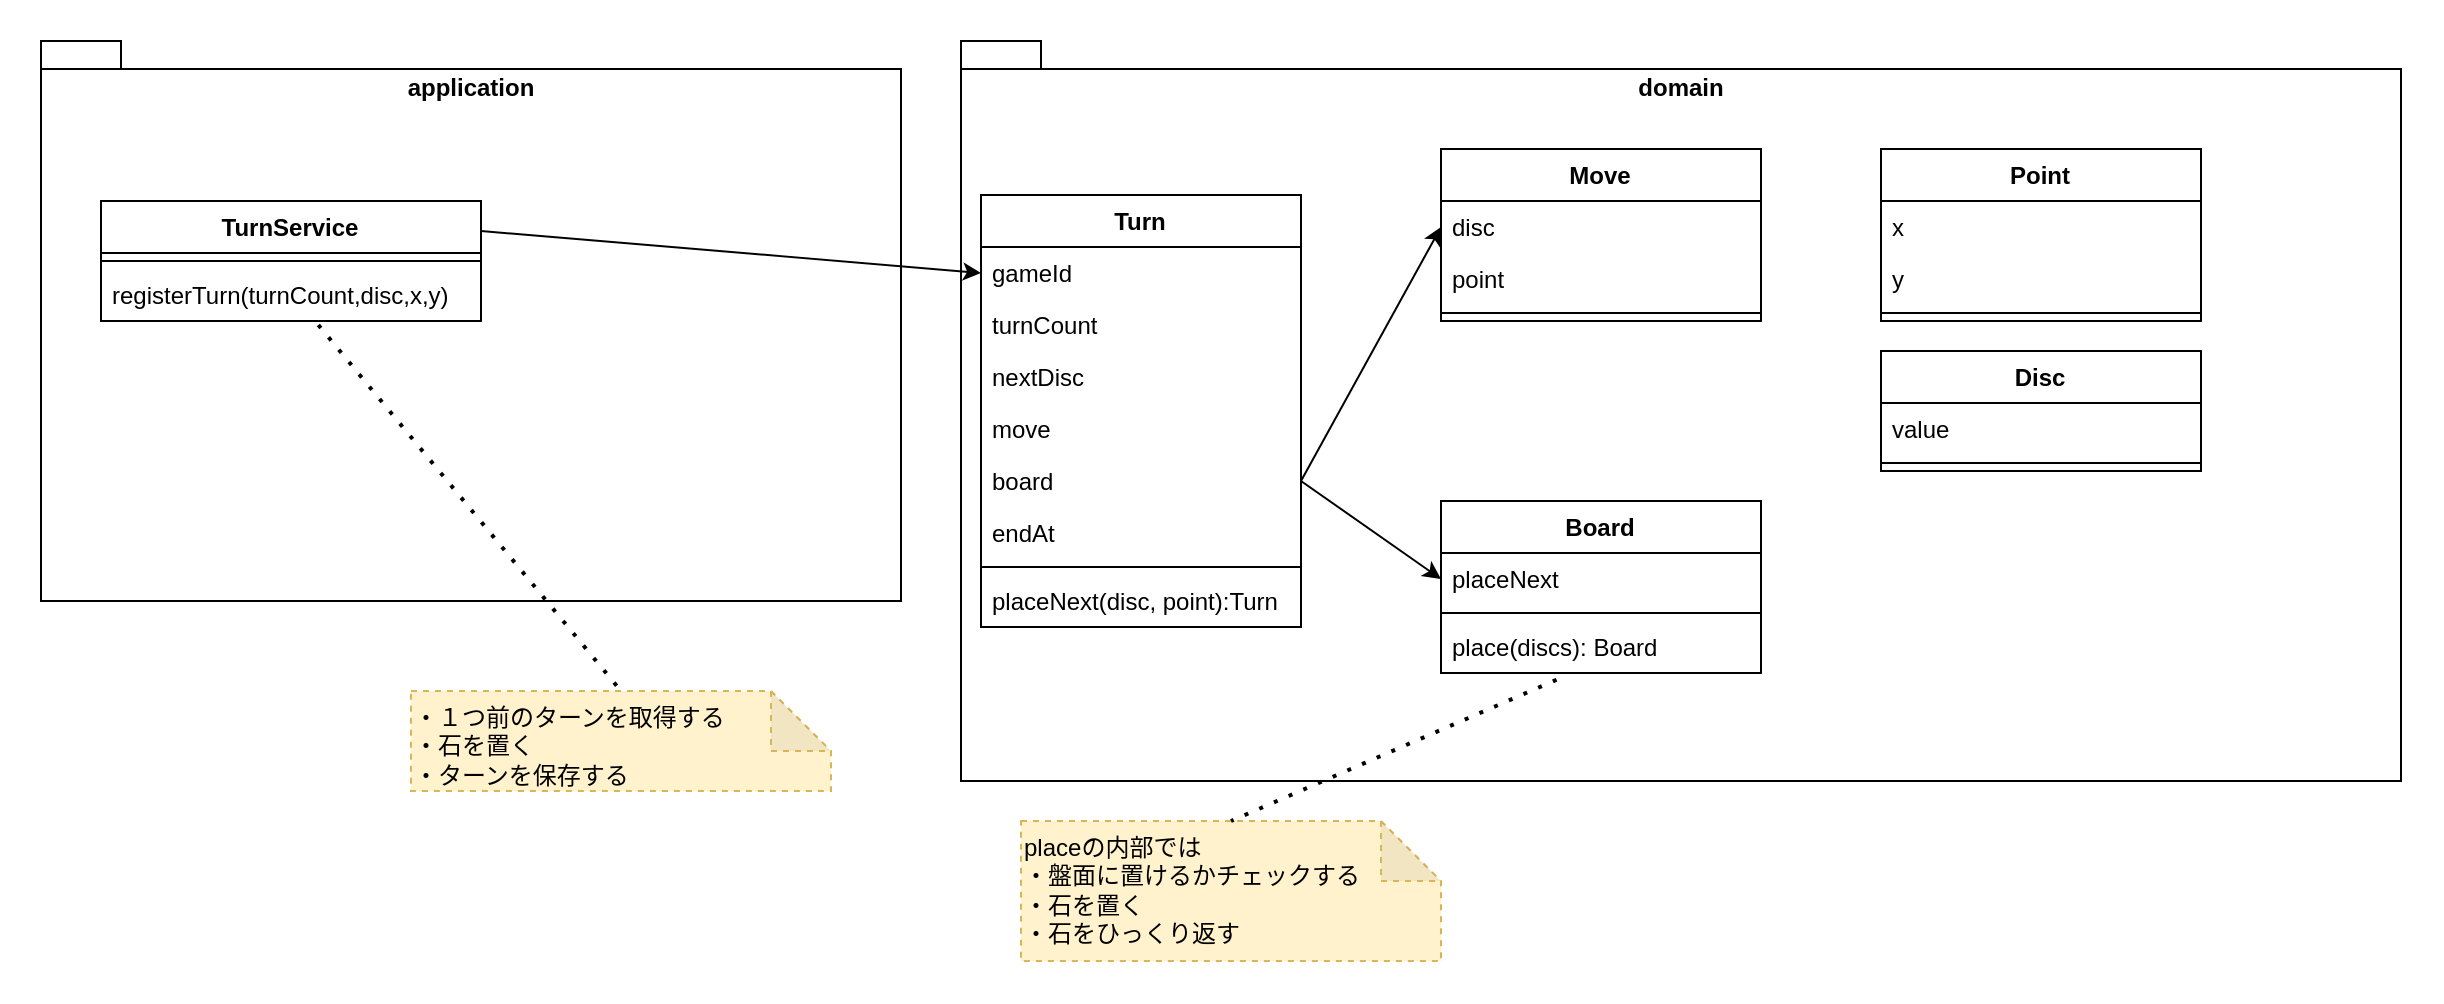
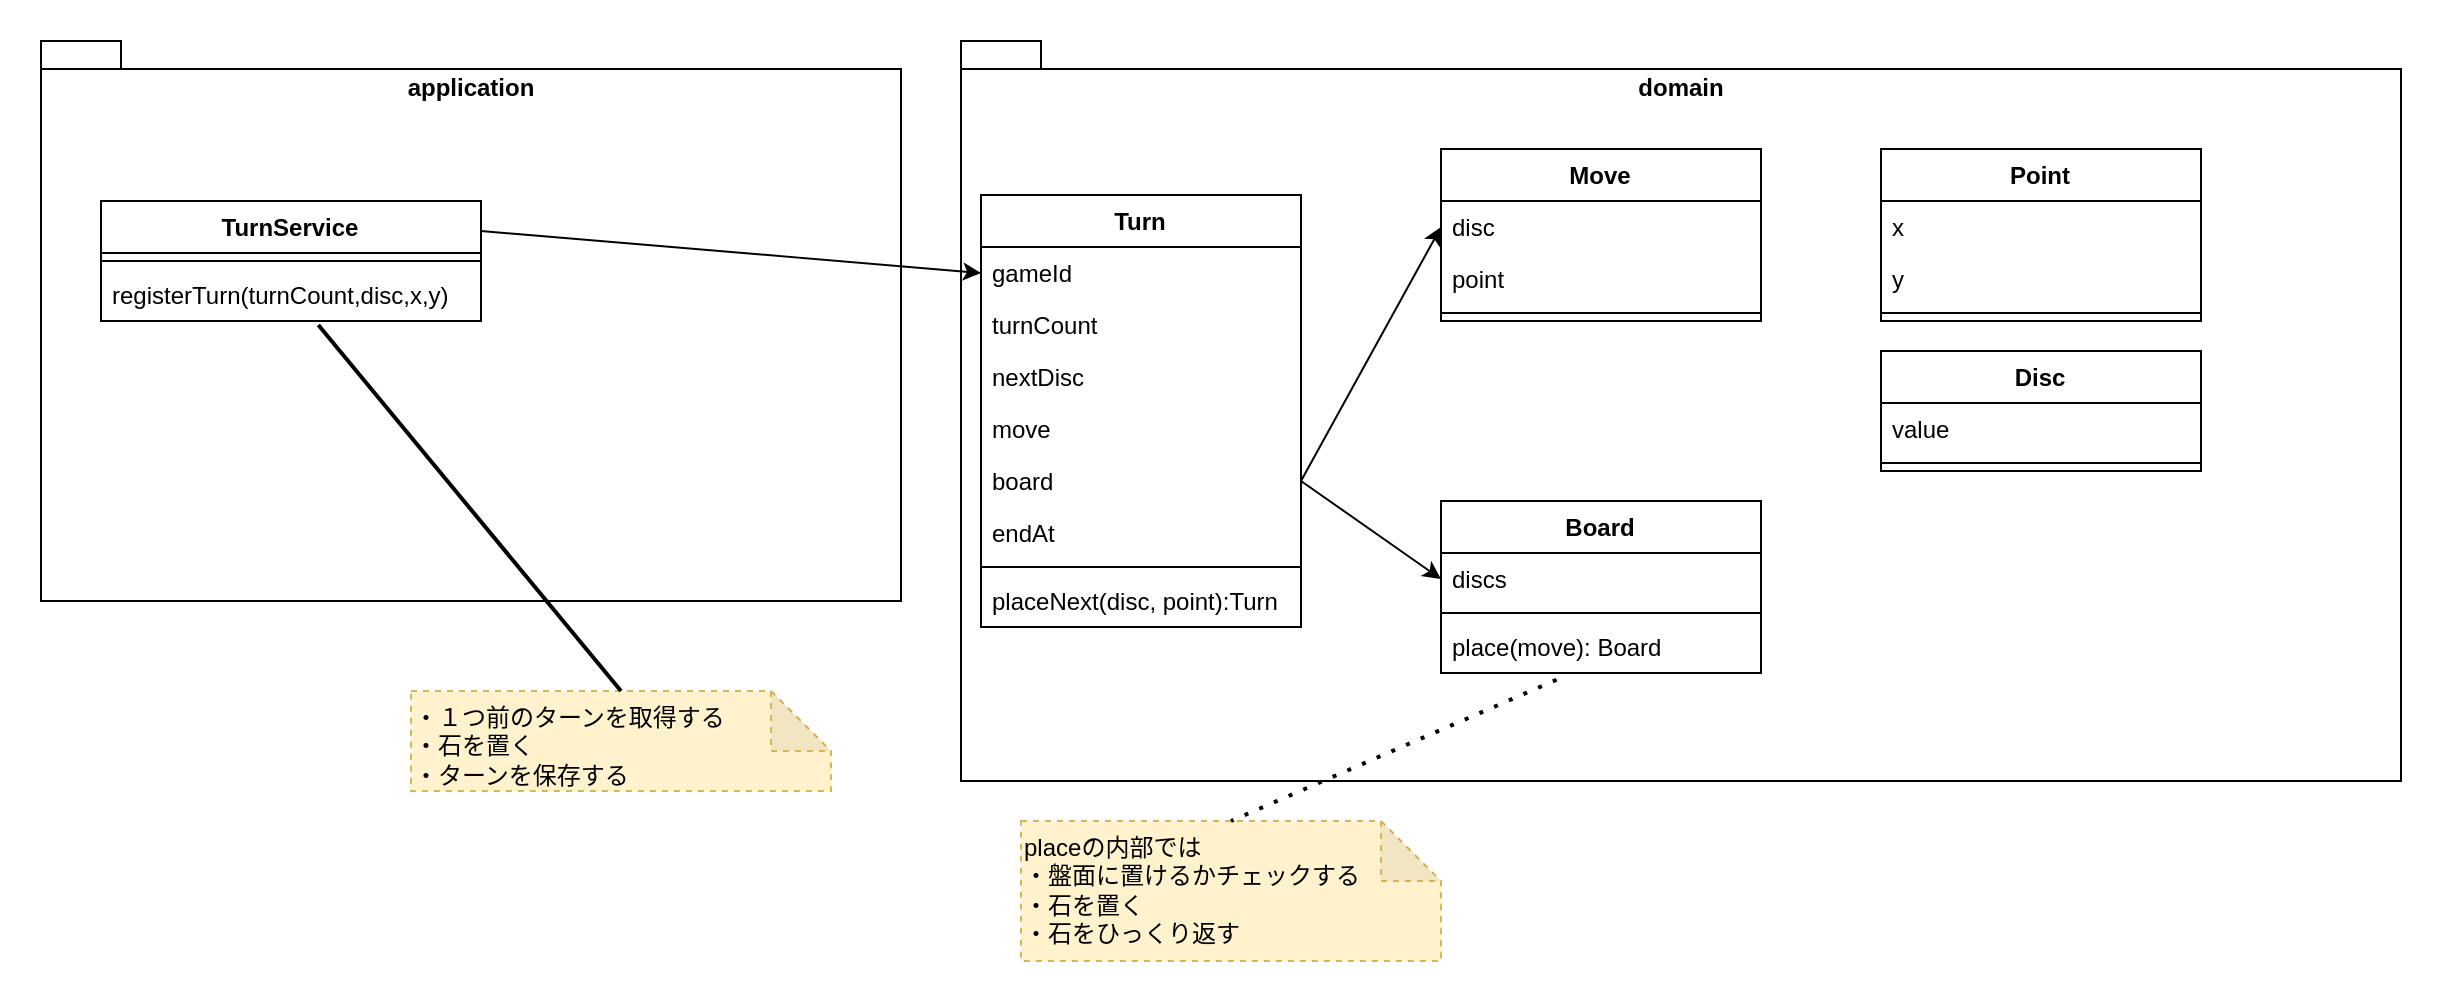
  <mxCell id="0" />
  <mxCell id="1" parent="0" />
  <mxCell id="2" value="application" style="shape=folder;fontStyle=1;spacingTop=10;tabWidth=40;tabHeight=14;tabPosition=left;html=1;fillColor=none;verticalAlign=top;" vertex="1" parent="1"><mxGeometry x="20" y="20" width="430" height="280" as="geometry" /></mxCell>
  <mxCell id="3" value="domain" style="shape=folder;fontStyle=1;spacingTop=10;tabWidth=40;tabHeight=14;tabPosition=left;html=1;fillColor=none;verticalAlign=top;" vertex="1" parent="1"><mxGeometry x="480" y="20" width="720" height="370" as="geometry" /></mxCell>
  <mxCell id="4" value="Turn" style="swimlane;fontStyle=1;align=center;verticalAlign=top;childLayout=stackLayout;horizontal=1;startSize=26;horizontalStack=0;resizeParent=1;resizeParentMax=0;resizeLast=0;collapsible=1;marginBottom=0;" vertex="1" parent="1"><mxGeometry x="490" y="97" width="160" height="216" as="geometry" /></mxCell>
  <mxCell id="5" value="gameId" style="text;strokeColor=none;fillColor=none;align=left;verticalAlign=top;spacingLeft=4;spacingRight=4;overflow=hidden;rotatable=0;points=[[0,0.5],[1,0.5]];portConstraint=eastwest;" vertex="1" parent="4"><mxGeometry y="26" width="160" height="26" as="geometry" /></mxCell>
  <mxCell id="6" value="turnCount" style="text;strokeColor=none;fillColor=none;align=left;verticalAlign=top;spacingLeft=4;spacingRight=4;overflow=hidden;rotatable=0;points=[[0,0.5],[1,0.5]];portConstraint=eastwest;" vertex="1" parent="4"><mxGeometry y="52" width="160" height="26" as="geometry" /></mxCell>
  <mxCell id="7" value="nextDisc" style="text;strokeColor=none;fillColor=none;align=left;verticalAlign=top;spacingLeft=4;spacingRight=4;overflow=hidden;rotatable=0;points=[[0,0.5],[1,0.5]];portConstraint=eastwest;" vertex="1" parent="4"><mxGeometry y="78" width="160" height="26" as="geometry" /></mxCell>
  <mxCell id="8" value="move" style="text;strokeColor=none;fillColor=none;align=left;verticalAlign=top;spacingLeft=4;spacingRight=4;overflow=hidden;rotatable=0;points=[[0,0.5],[1,0.5]];portConstraint=eastwest;" vertex="1" parent="4"><mxGeometry y="104" width="160" height="26" as="geometry" /></mxCell>
  <mxCell id="9" value="board" style="text;strokeColor=none;fillColor=none;align=left;verticalAlign=top;spacingLeft=4;spacingRight=4;overflow=hidden;rotatable=0;points=[[0,0.5],[1,0.5]];portConstraint=eastwest;" vertex="1" parent="4"><mxGeometry y="130" width="160" height="26" as="geometry" /></mxCell>
  <mxCell id="10" value="endAt" style="text;strokeColor=none;fillColor=none;align=left;verticalAlign=top;spacingLeft=4;spacingRight=4;overflow=hidden;rotatable=0;points=[[0,0.5],[1,0.5]];portConstraint=eastwest;" vertex="1" parent="4"><mxGeometry y="156" width="160" height="26" as="geometry" /></mxCell>
  <mxCell id="11" value="" style="line;strokeWidth=1;fillColor=none;align=left;verticalAlign=middle;spacingTop=-1;spacingLeft=3;spacingRight=3;rotatable=0;labelPosition=right;points=[];portConstraint=eastwest;strokeColor=inherit;" vertex="1" parent="4"><mxGeometry y="182" width="160" height="8" as="geometry" /></mxCell>
  <mxCell id="12" value="placeNext(disc, point):Turn" style="text;strokeColor=none;fillColor=none;align=left;verticalAlign=top;spacingLeft=4;spacingRight=4;overflow=hidden;rotatable=0;points=[[0,0.5],[1,0.5]];portConstraint=eastwest;" vertex="1" parent="4"><mxGeometry y="190" width="160" height="26" as="geometry" /></mxCell>
  <mxCell id="13" value="Move" style="swimlane;fontStyle=1;align=center;verticalAlign=top;childLayout=stackLayout;horizontal=1;startSize=26;horizontalStack=0;resizeParent=1;resizeParentMax=0;resizeLast=0;collapsible=1;marginBottom=0;" vertex="1" parent="1"><mxGeometry x="720" y="74" width="160" height="86" as="geometry" /></mxCell>
  <mxCell id="14" value="disc" style="text;strokeColor=none;fillColor=none;align=left;verticalAlign=top;spacingLeft=4;spacingRight=4;overflow=hidden;rotatable=0;points=[[0,0.5],[1,0.5]];portConstraint=eastwest;" vertex="1" parent="13"><mxGeometry y="26" width="160" height="26" as="geometry" /></mxCell>
  <mxCell id="15" value="point" style="text;strokeColor=none;fillColor=none;align=left;verticalAlign=top;spacingLeft=4;spacingRight=4;overflow=hidden;rotatable=0;points=[[0,0.5],[1,0.5]];portConstraint=eastwest;" vertex="1" parent="13"><mxGeometry y="52" width="160" height="26" as="geometry" /></mxCell>
  <mxCell id="16" value="" style="line;strokeWidth=1;fillColor=none;align=left;verticalAlign=middle;spacingTop=-1;spacingLeft=3;spacingRight=3;rotatable=0;labelPosition=right;points=[];portConstraint=eastwest;strokeColor=inherit;" vertex="1" parent="13"><mxGeometry y="78" width="160" height="8" as="geometry" /></mxCell>
  <mxCell id="17" value="Board" style="swimlane;fontStyle=1;align=center;verticalAlign=top;childLayout=stackLayout;horizontal=1;startSize=26;horizontalStack=0;resizeParent=1;resizeParentMax=0;resizeLast=0;collapsible=1;marginBottom=0;" vertex="1" parent="1"><mxGeometry x="720" y="250" width="160" height="86" as="geometry" /></mxCell>
- <mxCell id="18" value="placeNext" style="text;strokeColor=none;fillColor=none;align=left;verticalAlign=top;spacingLeft=4;spacingRight=4;overflow=hidden;rotatable=0;points=[[0,0.5],[1,0.5]];portConstraint=eastwest;" vertex="1" parent="17"><mxGeometry y="26" width="160" height="26" as="geometry" /></mxCell>
+ <mxCell id="18" value="discs" style="text;strokeColor=none;fillColor=none;align=left;verticalAlign=top;spacingLeft=4;spacingRight=4;overflow=hidden;rotatable=0;points=[[0,0.5],[1,0.5]];portConstraint=eastwest;" vertex="1" parent="17"><mxGeometry y="26" width="160" height="26" as="geometry" /></mxCell>
  <mxCell id="19" value="" style="line;strokeWidth=1;fillColor=none;align=left;verticalAlign=middle;spacingTop=-1;spacingLeft=3;spacingRight=3;rotatable=0;labelPosition=right;points=[];portConstraint=eastwest;strokeColor=inherit;" vertex="1" parent="17"><mxGeometry y="52" width="160" height="8" as="geometry" /></mxCell>
- <mxCell id="20" value="place(discs): Board" style="text;strokeColor=none;fillColor=none;align=left;verticalAlign=top;spacingLeft=4;spacingRight=4;overflow=hidden;rotatable=0;points=[[0,0.5],[1,0.5]];portConstraint=eastwest;" vertex="1" parent="17"><mxGeometry y="60" width="160" height="26" as="geometry" /></mxCell>
+ <mxCell id="20" value="place(move): Board" style="text;strokeColor=none;fillColor=none;align=left;verticalAlign=top;spacingLeft=4;spacingRight=4;overflow=hidden;rotatable=0;points=[[0,0.5],[1,0.5]];portConstraint=eastwest;" vertex="1" parent="17"><mxGeometry y="60" width="160" height="26" as="geometry" /></mxCell>
  <mxCell id="21" value="Disc" style="swimlane;fontStyle=1;align=center;verticalAlign=top;childLayout=stackLayout;horizontal=1;startSize=26;horizontalStack=0;resizeParent=1;resizeParentMax=0;resizeLast=0;collapsible=1;marginBottom=0;" vertex="1" parent="1"><mxGeometry x="940" y="175" width="160" height="60" as="geometry" /></mxCell>
  <mxCell id="22" value="value" style="text;strokeColor=none;fillColor=none;align=left;verticalAlign=top;spacingLeft=4;spacingRight=4;overflow=hidden;rotatable=0;points=[[0,0.5],[1,0.5]];portConstraint=eastwest;" vertex="1" parent="21"><mxGeometry y="26" width="160" height="26" as="geometry" /></mxCell>
  <mxCell id="23" value="" style="line;strokeWidth=1;fillColor=none;align=left;verticalAlign=middle;spacingTop=-1;spacingLeft=3;spacingRight=3;rotatable=0;labelPosition=right;points=[];portConstraint=eastwest;strokeColor=inherit;" vertex="1" parent="21"><mxGeometry y="52" width="160" height="8" as="geometry" /></mxCell>
  <mxCell id="24" value="Point" style="swimlane;fontStyle=1;align=center;verticalAlign=top;childLayout=stackLayout;horizontal=1;startSize=26;horizontalStack=0;resizeParent=1;resizeParentMax=0;resizeLast=0;collapsible=1;marginBottom=0;" vertex="1" parent="1"><mxGeometry x="940" y="74" width="160" height="86" as="geometry" /></mxCell>
  <mxCell id="25" value="x" style="text;strokeColor=none;fillColor=none;align=left;verticalAlign=top;spacingLeft=4;spacingRight=4;overflow=hidden;rotatable=0;points=[[0,0.5],[1,0.5]];portConstraint=eastwest;" vertex="1" parent="24"><mxGeometry y="26" width="160" height="26" as="geometry" /></mxCell>
  <mxCell id="26" value="y" style="text;strokeColor=none;fillColor=none;align=left;verticalAlign=top;spacingLeft=4;spacingRight=4;overflow=hidden;rotatable=0;points=[[0,0.5],[1,0.5]];portConstraint=eastwest;" vertex="1" parent="24"><mxGeometry y="52" width="160" height="26" as="geometry" /></mxCell>
  <mxCell id="27" value="" style="line;strokeWidth=1;fillColor=none;align=left;verticalAlign=middle;spacingTop=-1;spacingLeft=3;spacingRight=3;rotatable=0;labelPosition=right;points=[];portConstraint=eastwest;strokeColor=inherit;" vertex="1" parent="24"><mxGeometry y="78" width="160" height="8" as="geometry" /></mxCell>
  <mxCell id="28" value="TurnService" style="swimlane;fontStyle=1;align=center;verticalAlign=top;childLayout=stackLayout;horizontal=1;startSize=26;horizontalStack=0;resizeParent=1;resizeParentMax=0;resizeLast=0;collapsible=1;marginBottom=0;fillColor=none;" vertex="1" parent="1"><mxGeometry x="50" y="100" width="190" height="60" as="geometry" /></mxCell>
  <mxCell id="29" value="" style="line;strokeWidth=1;fillColor=none;align=left;verticalAlign=middle;spacingTop=-1;spacingLeft=3;spacingRight=3;rotatable=0;labelPosition=right;points=[];portConstraint=eastwest;strokeColor=inherit;" vertex="1" parent="28"><mxGeometry y="26" width="190" height="8" as="geometry" /></mxCell>
  <mxCell id="30" value="registerTurn(turnCount,disc,x,y)" style="text;strokeColor=none;fillColor=none;align=left;verticalAlign=top;spacingLeft=4;spacingRight=4;overflow=hidden;rotatable=0;points=[[0,0.5],[1,0.5]];portConstraint=eastwest;" vertex="1" parent="28"><mxGeometry y="34" width="190" height="26" as="geometry" /></mxCell>
  <mxCell id="31" value="&lt;span style=&quot;&quot;&gt;・１つ前のターンを取得する&lt;/span&gt;&lt;br style=&quot;border-color: var(--border-color);&quot;&gt;&lt;span style=&quot;&quot;&gt;・石を置く&lt;/span&gt;&lt;br style=&quot;border-color: var(--border-color);&quot;&gt;&lt;span style=&quot;&quot;&gt;・ターンを保存する&lt;/span&gt;" style="shape=note;whiteSpace=wrap;html=1;backgroundOutline=1;darkOpacity=0.05;fillColor=#fff2cc;align=left;verticalAlign=top;strokeColor=#d6b656;dashed=1;" vertex="1" parent="1"><mxGeometry x="205" y="345" width="210" height="50" as="geometry" /></mxCell>
- <mxCell id="32" value="" style="endArrow=none;dashed=1;html=1;dashPattern=1 3;strokeWidth=2;entryX=0.5;entryY=0;entryDx=0;entryDy=0;entryPerimeter=0;exitX=0.572;exitY=1.077;exitDx=0;exitDy=0;exitPerimeter=0;" edge="1" parent="1" source="30" target="31"><mxGeometry width="50" height="50" relative="1" as="geometry"><mxPoint x="240" y="170" as="sourcePoint" /><mxPoint x="290" y="120" as="targetPoint" /></mxGeometry></mxCell>
+ <mxCell id="32" value="" style="endArrow=none;dashed=0;html=1;dashPattern=1 3;strokeWidth=2;entryX=0.5;entryY=0;entryDx=0;entryDy=0;entryPerimeter=0;exitX=0.572;exitY=1.077;exitDx=0;exitDy=0;exitPerimeter=0;" edge="1" parent="1" source="30" target="31"><mxGeometry width="50" height="50" relative="1" as="geometry"><mxPoint x="240" y="170" as="sourcePoint" /><mxPoint x="290" y="120" as="targetPoint" /></mxGeometry></mxCell>
  <mxCell id="33" value="" style="endArrow=classic;html=1;exitX=1;exitY=0.5;exitDx=0;exitDy=0;entryX=0;entryY=0.5;entryDx=0;entryDy=0;" edge="1" parent="1" source="9" target="14"><mxGeometry width="50" height="50" relative="1" as="geometry"><mxPoint x="410" y="260" as="sourcePoint" /><mxPoint x="460" y="210" as="targetPoint" /></mxGeometry></mxCell>
  <mxCell id="34" value="" style="endArrow=classic;html=1;exitX=1;exitY=0.5;exitDx=0;exitDy=0;entryX=0;entryY=0.5;entryDx=0;entryDy=0;" edge="1" parent="1" source="9" target="18"><mxGeometry width="50" height="50" relative="1" as="geometry"><mxPoint x="660" y="250" as="sourcePoint" /><mxPoint x="730" y="123" as="targetPoint" /></mxGeometry></mxCell>
  <mxCell id="35" value="placeの内部では&lt;br&gt;・盤面に置けるかチェックする&lt;br&gt;・石を置く&lt;br&gt;・石をひっくり返す" style="shape=note;whiteSpace=wrap;html=1;backgroundOutline=1;darkOpacity=0.05;fillColor=#fff2cc;align=left;verticalAlign=top;strokeColor=#d6b656;dashed=1;" vertex="1" parent="1"><mxGeometry x="510" y="410" width="210" height="70" as="geometry" /></mxCell>
  <mxCell id="36" value="" style="endArrow=none;dashed=1;html=1;dashPattern=1 3;strokeWidth=2;entryX=0.5;entryY=0;entryDx=0;entryDy=0;entryPerimeter=0;exitX=0.361;exitY=1.13;exitDx=0;exitDy=0;exitPerimeter=0;" edge="1" parent="1" source="20" target="35"><mxGeometry width="50" height="50" relative="1" as="geometry"><mxPoint x="168.68" y="172.002" as="sourcePoint" /><mxPoint x="295" y="420" as="targetPoint" /></mxGeometry></mxCell>
  <mxCell id="37" value="" style="endArrow=classic;html=1;exitX=1;exitY=0.25;exitDx=0;exitDy=0;entryX=0;entryY=0.5;entryDx=0;entryDy=0;" edge="1" parent="1" source="28" target="5"><mxGeometry width="50" height="50" relative="1" as="geometry"><mxPoint x="660" y="250" as="sourcePoint" /><mxPoint x="730" y="123" as="targetPoint" /></mxGeometry></mxCell>
